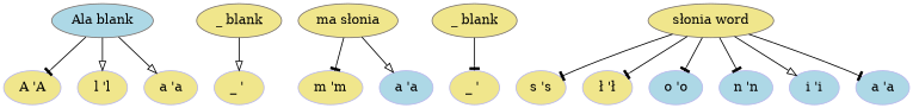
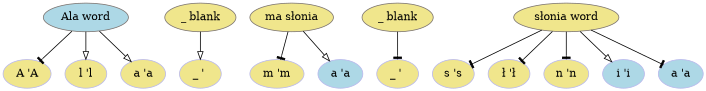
  digraph {
    rankdir=TB
    node [color="#b8b7ec" fillcolor=khaki style=filled]
    edge [arrowhead=tee]
    n1 [height=0.51389 label="A 'A" width=0.86111]
    n2 [height=0.51389 label="l 'l" width=0.75]
    n3 [height=0.51389 label="a 'a" width=0.80556]
-   n4 [color="#7a726e" fillcolor=lightblue height=0.51389 label="Ala blank" width=1.5278]
+   n4 [color="#7a726e" fillcolor=lightblue height=0.51389 label="Ala word" width=1.5278]
    n5 [height=0.51389 label="_ ' " width=0.75]
    n6 [color="#7a726e" height=0.51389 label="_ blank" width=1.2778]
    n7 [height=0.51389 label="m 'm" width=0.97222]
    n8 [fillcolor=lightblue height=0.51389 label="a 'a" width=0.80556]
    n9 [color="#7a726e" height=0.51389 label="ma słonia" width=1.5]
    n10 [height=0.51389 label="_ ' " width=0.75]
    n11 [color="#7a726e" height=0.51389 label="_ blank" width=1.2778]
    n12 [height=0.51389 label="s 's" width=0.75]
    n13 [height=0.51389 label="ł 'ł" width=0.75]
-   n14 [fillcolor=lightblue height=0.51389 label="o 'o" width=0.80556]
-   n15 [fillcolor=lightblue height=0.51389 label="n 'n" width=0.80556]
+   n15 [height=0.51389 label="n 'n" width=0.80556]
    n16 [fillcolor=lightblue height=0.51389 label="i 'i" width=0.75]
    n17 [fillcolor=lightblue height=0.51389 label="a 'a" width=0.80556]
    n18 [color="#7a726e" height=0.51389 label="słonia word" width=1.8889]
    n4 -> n1
    n4 -> n2 [arrowhead=onormal]
    n4 -> n3 [arrowhead=onormal]
    n6 -> n5 [arrowhead=onormal]
    n9 -> n7
    n9 -> n8 [arrowhead=onormal]
    n11 -> n10
    n18 -> n12
    n18 -> n13
-   n18 -> n14
    n18 -> n15
    n18 -> n16 [arrowhead=onormal]
    n18 -> n17
  }
